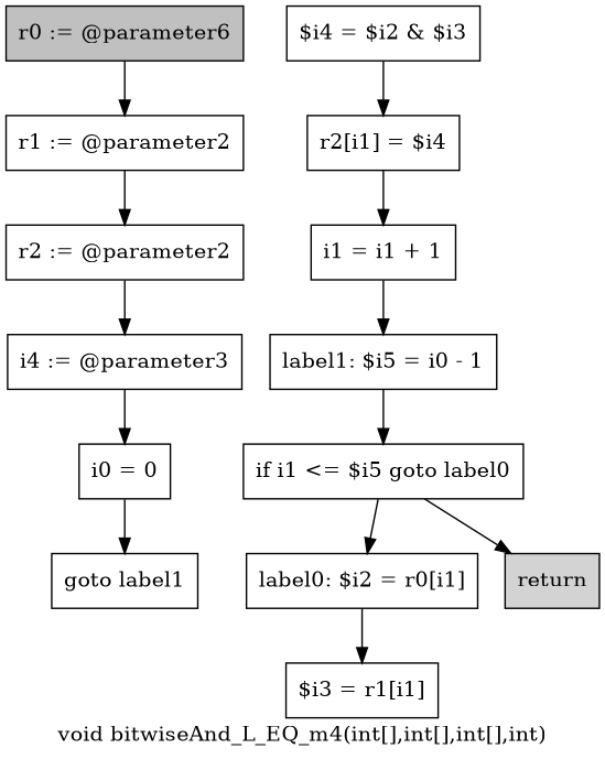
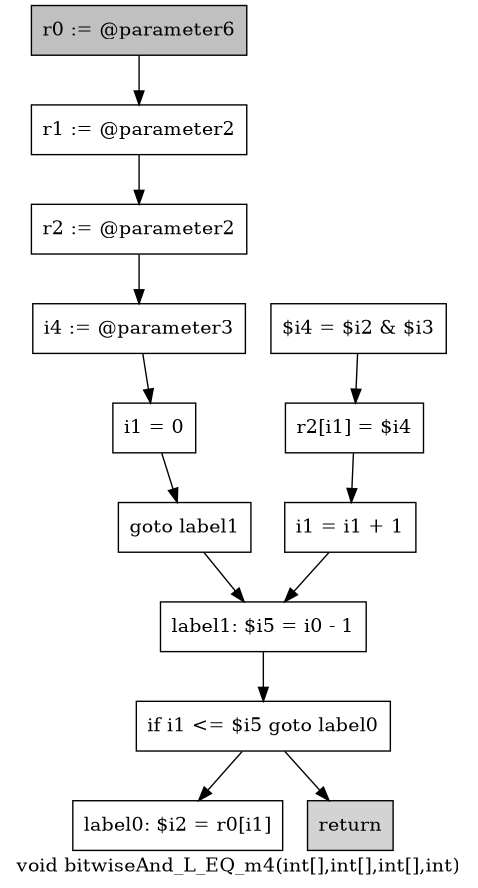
  digraph {
    label="void bitwiseAnd_L_EQ_m4(int[],int[],int[],int)"
    node [shape=box]
    n1 [fillcolor=gray label="r0 := @parameter6" style=filled]
    n2 [label="r1 := @parameter2"]
    n3 [label="r2 := @parameter2"]
    n4 [label="i4 := @parameter3"]
-   n5 [label="i0 = 0"]
+   n5 [label="i1 = 0"]
    n6 [label="goto label1"]
    n7 [label="label1: $i5 = i0 - 1"]
    n8 [label="if i1 <= $i5 goto label0"]
    n9 [label="label0: $i2 = r0[i1]"]
    n10 [fillcolor=lightgray label=return style=filled]
-   n11 [label="$i3 = r1[i1]"]
    n12 [label="$i4 = $i2 & $i3"]
    n13 [label="r2[i1] = $i4"]
    n14 [label="i1 = i1 + 1"]
    n1 -> n2
    n2 -> n3
    n3 -> n4
    n4 -> n5
    n5 -> n6
+   n6 -> n7
    n7 -> n8
    n8 -> n9
    n8 -> n10
-   n9 -> n11
    n12 -> n13
    n13 -> n14
    n14 -> n7
  }
